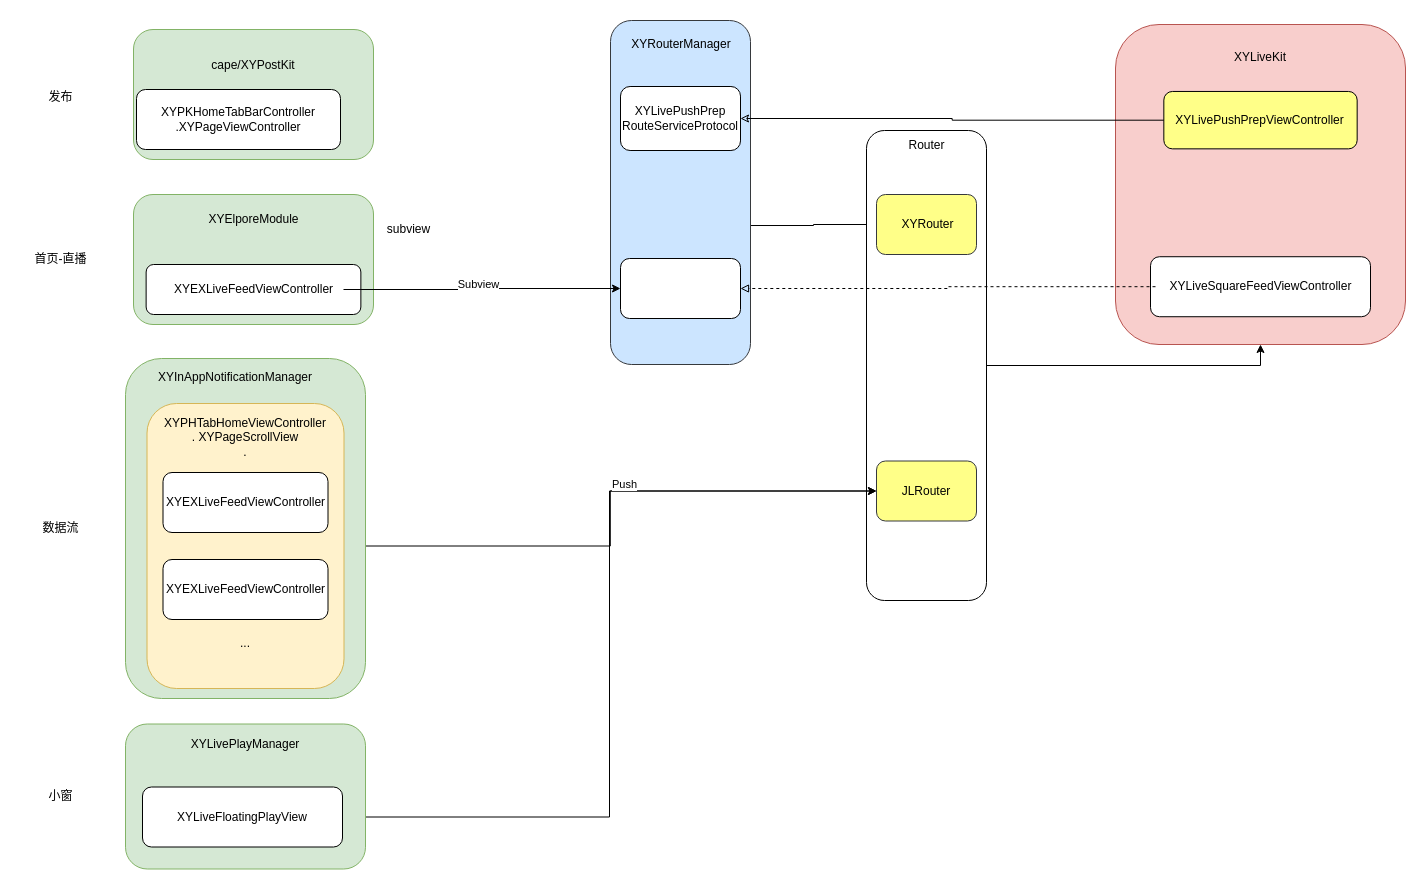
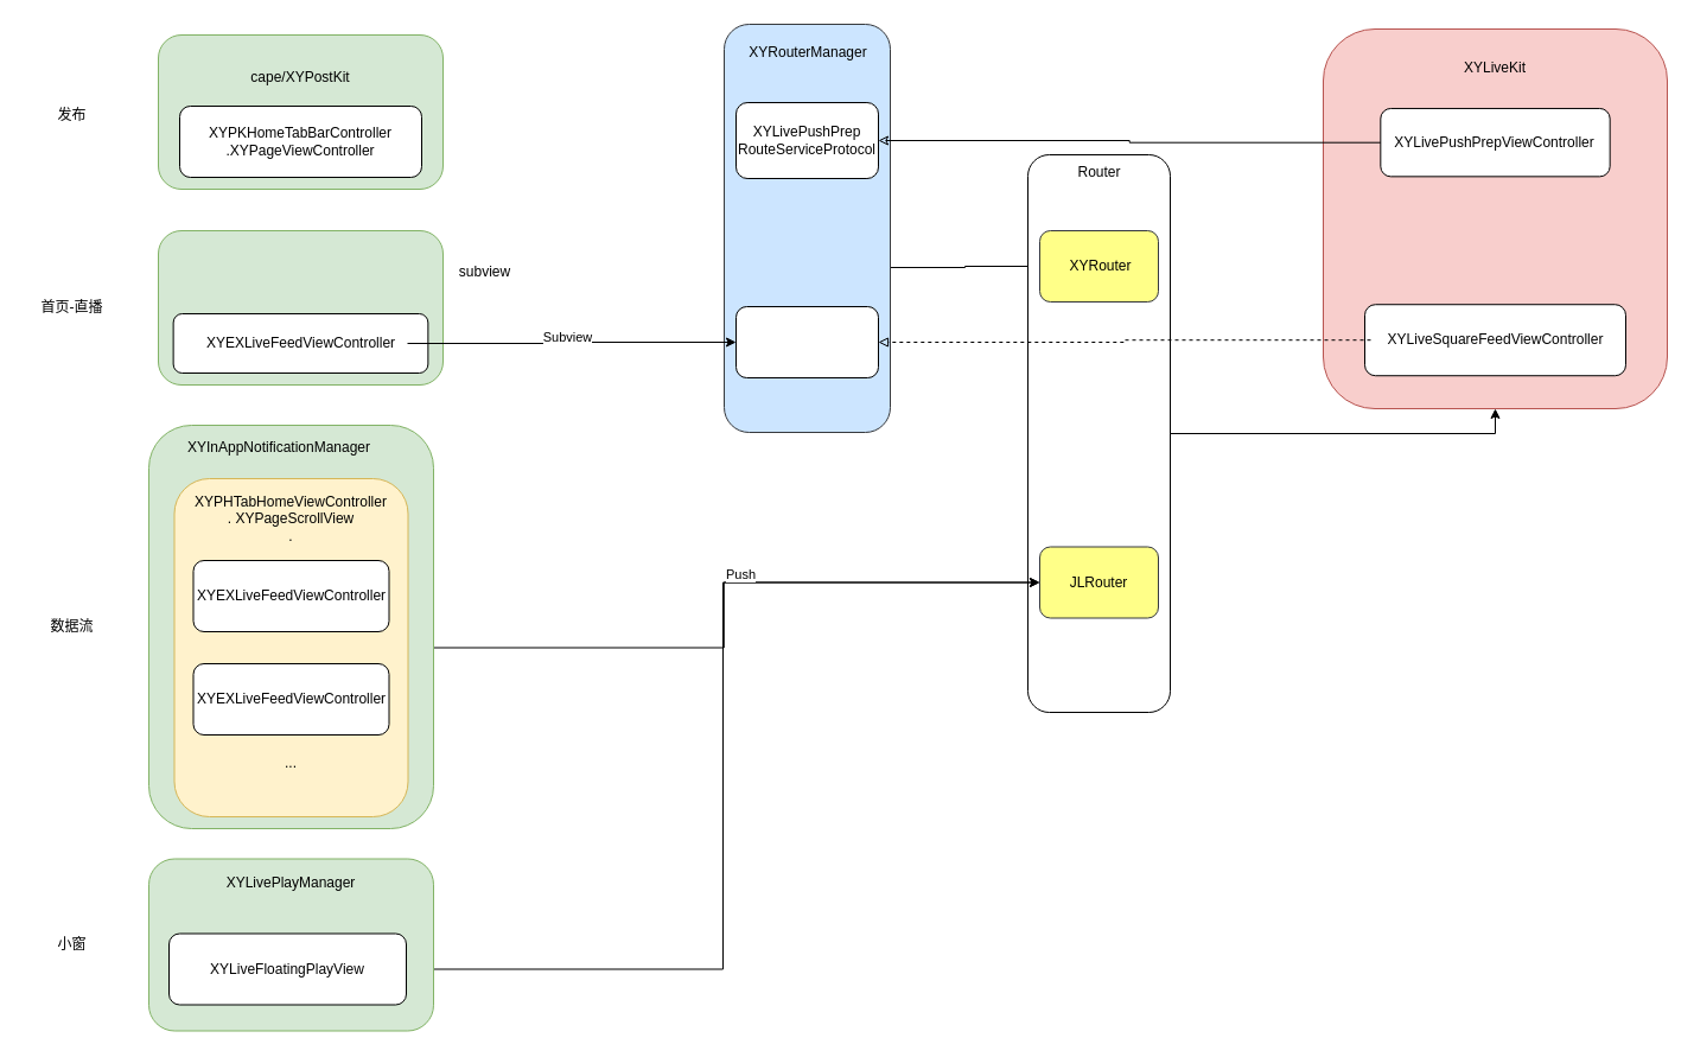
  <mxCell id="0" />
  <mxCell id="1" parent="0" />
  <mxCell id="2" style="edgeStyle=orthogonalEdgeStyle;rounded=0;orthogonalLoop=1;jettySize=auto;html=1;entryX=0;entryY=0.5;entryDx=0;entryDy=0;exitX=0.986;exitY=0.596;exitDx=0;exitDy=0;exitPerimeter=0;" edge="1" parent="1" source="3" target="36"><mxGeometry relative="1" as="geometry" /></mxCell>
  <mxCell id="3" value="" style="rounded=1;whiteSpace=wrap;html=1;fillColor=#cce5ff;strokeColor=#36393d;" parent="1" vertex="1"><mxGeometry x="610" y="20" width="140" height="344" as="geometry" /></mxCell>
  <mxCell id="4" value="XYLivePushPrep&lt;br&gt;RouteServiceProtocol" style="rounded=1;html=1;whiteSpace=wrap;" parent="1" vertex="1"><mxGeometry x="620" y="86" width="120" height="64" as="geometry" /></mxCell>
  <mxCell id="5" value="XYRouterManager" style="text;html=1;strokeColor=none;fillColor=none;align=center;verticalAlign=middle;whiteSpace=wrap;rounded=0;" parent="1" vertex="1"><mxGeometry x="651" y="29" width="60" height="30" as="geometry" /></mxCell>
  <mxCell id="6" value="" style="group;" parent="1" vertex="1" connectable="0"><mxGeometry x="133" y="29" width="240" height="130" as="geometry" /></mxCell>
  <mxCell id="7" value="" style="rounded=1;whiteSpace=wrap;html=1;fillColor=#d5e8d4;strokeColor=#82b366;" parent="6" vertex="1"><mxGeometry x="2.842e-14" width="240.0" height="130" as="geometry" /></mxCell>
  <mxCell id="8" value="cape/XYPostKit" style="text;html=1;strokeColor=none;fillColor=none;align=center;verticalAlign=middle;whiteSpace=wrap;rounded=0;" parent="6" vertex="1"><mxGeometry x="84" y="21" width="72.0" height="30" as="geometry" /></mxCell>
- <mxCell id="9" value="XYPKHomeTabBarController&lt;br&gt;.XYPageViewController" style="rounded=1;whiteSpace=wrap;html=1;" parent="6" vertex="1"><mxGeometry x="3" y="60" width="204.0" height="60" as="geometry" /></mxCell>
+ <mxCell id="9" value="XYPKHomeTabBarController&lt;br&gt;.XYPageViewController" style="rounded=1;whiteSpace=wrap;html=1;" parent="6" vertex="1"><mxGeometry x="18.0" y="60" width="204.0" height="60" as="geometry" /></mxCell>
  <mxCell id="10" value="发布" style="text;html=1;align=center;verticalAlign=middle;resizable=0;points=[];autosize=1;strokeColor=none;fillColor=none;fontSize=12;fontFamily=Helvetica;fontColor=default;" parent="1" vertex="1"><mxGeometry x="35" y="82" width="50" height="30" as="geometry" /></mxCell>
  <mxCell id="11" value="首页-直播" style="text;html=1;align=center;verticalAlign=middle;resizable=0;points=[];autosize=1;strokeColor=none;fillColor=none;fontSize=12;fontFamily=Helvetica;fontColor=default;" parent="1" vertex="1"><mxGeometry x="20" y="244" width="80" height="30" as="geometry" /></mxCell>
  <mxCell id="12" value="数据流" style="text;html=1;align=center;verticalAlign=middle;resizable=0;points=[];autosize=1;strokeColor=none;fillColor=none;fontSize=12;fontFamily=Helvetica;fontColor=default;" parent="1" vertex="1"><mxGeometry x="30" y="513" width="60" height="30" as="geometry" /></mxCell>
  <mxCell id="13" value="小窗" style="text;html=1;align=center;verticalAlign=middle;resizable=0;points=[];autosize=1;strokeColor=none;fillColor=none;fontSize=12;fontFamily=Helvetica;fontColor=default;" parent="1" vertex="1"><mxGeometry x="35" y="781" width="50" height="30" as="geometry" /></mxCell>
  <mxCell id="14" value="" style="group" parent="1" vertex="1" connectable="0"><mxGeometry x="133" y="194" width="310" height="130" as="geometry" /></mxCell>
  <mxCell id="15" value="subview" style="text;html=1;align=center;verticalAlign=middle;resizable=0;points=[];autosize=1;strokeColor=none;fillColor=none;fontSize=12;fontFamily=Helvetica;fontColor=default;" parent="14" vertex="1"><mxGeometry x="240" y="20" width="70" height="30" as="geometry" /></mxCell>
  <mxCell id="16" value="" style="group" vertex="1" connectable="0" parent="14"><mxGeometry width="240" height="130" as="geometry" /></mxCell>
  <mxCell id="17" value="" style="rounded=1;whiteSpace=wrap;html=1;pointerEvents=0;align=center;verticalAlign=top;fontFamily=Helvetica;fontSize=12;fillColor=#d5e8d4;strokeColor=#82b366;" parent="16" vertex="1"><mxGeometry width="240" height="130" as="geometry" /></mxCell>
- <mxCell id="18" value="XYElporeModule" style="text;html=1;align=center;verticalAlign=middle;resizable=0;points=[];autosize=1;strokeColor=none;fillColor=none;fontSize=12;fontFamily=Helvetica;fontColor=default;" parent="16" vertex="1"><mxGeometry x="65" y="10" width="110" height="30" as="geometry" /></mxCell>
  <mxCell id="19" value="" style="rounded=1;whiteSpace=wrap;html=1;pointerEvents=0;align=center;verticalAlign=top;fontFamily=Helvetica;fontSize=12;" parent="16" vertex="1"><mxGeometry x="12.632" y="70" width="214.737" height="50" as="geometry" /></mxCell>
  <mxCell id="20" value="XYEXLiveFeedViewController" style="text;html=1;align=center;verticalAlign=middle;resizable=0;points=[];autosize=1;strokeColor=none;fillColor=none;fontSize=12;fontFamily=Helvetica;fontColor=default;" parent="16" vertex="1"><mxGeometry x="30" y="80" width="180" height="30" as="geometry" /></mxCell>
  <mxCell id="21" style="edgeStyle=orthogonalEdgeStyle;rounded=0;orthogonalLoop=1;jettySize=auto;html=1;entryX=0;entryY=0.5;entryDx=0;entryDy=0;fontFamily=Helvetica;fontSize=12;fontColor=default;" parent="1" source="20" target="32" edge="1"><mxGeometry relative="1" as="geometry" /></mxCell>
  <mxCell id="22" value="Subview" style="edgeLabel;html=1;align=center;verticalAlign=middle;resizable=0;points=[];" vertex="1" connectable="0" parent="21"><mxGeometry x="-0.043" y="6" relative="1" as="geometry"><mxPoint x="1" as="offset" /></mxGeometry></mxCell>
  <mxCell id="23" value="" style="group" parent="1" vertex="1" connectable="0"><mxGeometry x="1115.001" y="24.005" width="290.0" height="440" as="geometry" /></mxCell>
  <mxCell id="24" value="" style="group" vertex="1" connectable="0" parent="23"><mxGeometry width="290" height="320" as="geometry" /></mxCell>
  <mxCell id="25" value="" style="rounded=1;whiteSpace=wrap;html=1;fillColor=#f8cecc;strokeColor=#b85450;" parent="24" vertex="1"><mxGeometry width="290" height="320" as="geometry" /></mxCell>
  <mxCell id="26" value="XYLiveKit" style="text;html=1;strokeColor=none;fillColor=none;align=center;verticalAlign=middle;whiteSpace=wrap;rounded=0;" parent="24" vertex="1"><mxGeometry x="112.778" y="19.13" width="64.444" height="28.696" as="geometry" /></mxCell>
- <mxCell id="27" value="XYLivePushPrepViewController" style="rounded=1;whiteSpace=wrap;html=1;fillColor=#ffff88;" parent="24" vertex="1"><mxGeometry x="48.333" y="66.957" width="193.333" height="57.391" as="geometry" /></mxCell>
+ <mxCell id="27" value="XYLivePushPrepViewController" style="rounded=1;whiteSpace=wrap;html=1;" parent="24" vertex="1"><mxGeometry x="48.333" y="66.957" width="193.333" height="57.391" as="geometry" /></mxCell>
  <mxCell id="28" value="" style="group" parent="24" vertex="1" connectable="0"><mxGeometry x="34.999" y="232.215" width="220" height="60" as="geometry" /></mxCell>
  <mxCell id="29" value="" style="rounded=1;whiteSpace=wrap;html=1;pointerEvents=0;align=center;verticalAlign=top;fontFamily=Helvetica;fontSize=12;" parent="28" vertex="1"><mxGeometry width="220" height="60" as="geometry" /></mxCell>
  <mxCell id="30" value="XYLiveSquareFeedViewController" style="text;html=1;align=center;verticalAlign=middle;resizable=0;points=[];autosize=1;strokeColor=none;fillColor=none;fontSize=12;fontFamily=Helvetica;fontColor=default;" parent="28" vertex="1"><mxGeometry x="5" y="15" width="210" height="30" as="geometry" /></mxCell>
  <mxCell id="31" value="" style="group" parent="1" vertex="1" connectable="0"><mxGeometry x="620" y="258" width="120" height="60" as="geometry" /></mxCell>
  <mxCell id="32" value="" style="rounded=1;whiteSpace=wrap;html=1;pointerEvents=0;align=center;verticalAlign=top;fontFamily=Helvetica;fontSize=12;" parent="31" vertex="1"><mxGeometry width="120" height="60" as="geometry" /></mxCell>
  <mxCell id="33" style="edgeStyle=orthogonalEdgeStyle;rounded=0;orthogonalLoop=1;jettySize=auto;html=1;entryX=0.5;entryY=1;entryDx=0;entryDy=0;" edge="1" parent="1" source="34" target="25"><mxGeometry relative="1" as="geometry" /></mxCell>
  <mxCell id="34" value="" style="rounded=1;whiteSpace=wrap;html=1;pointerEvents=0;align=center;verticalAlign=top;fontFamily=Helvetica;fontSize=12;" parent="1" vertex="1"><mxGeometry x="866" y="130" width="120" height="470" as="geometry" /></mxCell>
  <mxCell id="35" value="" style="group;" vertex="1" connectable="0" parent="1"><mxGeometry x="876" y="194" width="100" height="60" as="geometry" /></mxCell>
  <mxCell id="36" value="" style="rounded=1;whiteSpace=wrap;html=1;fillColor=#ffff88;strokeColor=#36393d;" vertex="1" parent="35"><mxGeometry width="100" height="60.0" as="geometry" /></mxCell>
  <mxCell id="37" value="XYRouter" style="text;html=1;align=center;verticalAlign=middle;resizable=0;points=[];autosize=1;strokeColor=none;fillColor=none;" parent="35" vertex="1"><mxGeometry x="10.667" y="15.0" width="80" height="30" as="geometry" /></mxCell>
  <mxCell id="38" value="Router" style="text;html=1;align=center;verticalAlign=middle;resizable=0;points=[];autosize=1;strokeColor=none;fillColor=none;" vertex="1" parent="1"><mxGeometry x="896" y="130" width="60" height="30" as="geometry" /></mxCell>
  <mxCell id="39" style="edgeStyle=orthogonalEdgeStyle;rounded=0;orthogonalLoop=1;jettySize=auto;html=1;entryX=0;entryY=0.5;entryDx=0;entryDy=0;" edge="1" parent="1" source="45" target="57"><mxGeometry relative="1" as="geometry" /></mxCell>
  <mxCell id="40" style="edgeStyle=orthogonalEdgeStyle;rounded=0;orthogonalLoop=1;jettySize=auto;html=1;entryX=0;entryY=0.5;entryDx=0;entryDy=0;" edge="1" parent="1" source="54" target="57"><mxGeometry relative="1" as="geometry" /></mxCell>
  <mxCell id="41" value="Push" style="edgeLabel;html=1;align=center;verticalAlign=middle;resizable=0;points=[];" vertex="1" connectable="0" parent="40"><mxGeometry x="0.414" y="7" relative="1" as="geometry"><mxPoint x="-1" as="offset" /></mxGeometry></mxCell>
  <mxCell id="42" value="" style="group" vertex="1" connectable="0" parent="1"><mxGeometry x="125" y="358" width="240" height="340" as="geometry" /></mxCell>
  <mxCell id="43" value="" style="rounded=1;whiteSpace=wrap;html=1;fillColor=#d5e8d4;strokeColor=#82b366;" vertex="1" parent="42"><mxGeometry width="240" height="340" as="geometry" /></mxCell>
  <mxCell id="44" value="" style="group" vertex="1" connectable="0" parent="42"><mxGeometry x="21.5" y="45" width="197" height="285" as="geometry" /></mxCell>
  <mxCell id="45" value="" style="rounded=1;whiteSpace=wrap;html=1;fillColor=#fff2cc;strokeColor=#d6b656;" vertex="1" parent="44"><mxGeometry width="197" height="285" as="geometry" /></mxCell>
  <mxCell id="46" value="XYPHTabHomeViewController&lt;br&gt;.&amp;nbsp;XYPageScrollView&lt;br&gt;." style="text;html=1;strokeColor=none;fillColor=none;align=center;verticalAlign=middle;whiteSpace=wrap;rounded=0;" vertex="1" parent="44"><mxGeometry x="68.5" y="19" width="60" height="30" as="geometry" /></mxCell>
  <mxCell id="47" value="XYEXLiveFeedViewController" style="rounded=1;whiteSpace=wrap;html=1;" vertex="1" parent="44"><mxGeometry x="16" y="69" width="165" height="60" as="geometry" /></mxCell>
  <mxCell id="48" value="XYEXLiveFeedViewController" style="rounded=1;whiteSpace=wrap;html=1;" vertex="1" parent="44"><mxGeometry x="16" y="156" width="165" height="60" as="geometry" /></mxCell>
  <mxCell id="49" value="..." style="text;html=1;strokeColor=none;fillColor=none;align=center;verticalAlign=middle;whiteSpace=wrap;rounded=0;" vertex="1" parent="44"><mxGeometry x="68.5" y="225" width="60" height="30" as="geometry" /></mxCell>
  <mxCell id="50" value="XYInAppNotificationManager" style="text;html=1;strokeColor=none;fillColor=none;align=center;verticalAlign=middle;whiteSpace=wrap;rounded=0;" vertex="1" parent="42"><mxGeometry x="80" y="4" width="60" height="30" as="geometry" /></mxCell>
  <mxCell id="51" value="" style="group" vertex="1" connectable="0" parent="1"><mxGeometry x="125" y="723.5" width="240" height="145" as="geometry" /></mxCell>
  <mxCell id="52" value="" style="rounded=1;whiteSpace=wrap;html=1;fillColor=#d5e8d4;strokeColor=#82b366;" vertex="1" parent="51"><mxGeometry width="240" height="145" as="geometry" /></mxCell>
  <mxCell id="53" value="XYLivePlayManager" style="text;html=1;strokeColor=none;fillColor=none;align=center;verticalAlign=middle;whiteSpace=wrap;rounded=0;" vertex="1" parent="51"><mxGeometry x="90" y="5" width="60" height="30" as="geometry" /></mxCell>
  <mxCell id="54" value="XYLiveFloatingPlayView" style="rounded=1;whiteSpace=wrap;html=1;" vertex="1" parent="51"><mxGeometry x="17" y="63" width="200" height="60" as="geometry" /></mxCell>
  <mxCell id="55" style="edgeStyle=orthogonalEdgeStyle;rounded=0;orthogonalLoop=1;jettySize=auto;html=1;dashed=0;endArrow=classic;endFill=0;" edge="1" parent="1" source="27" target="4"><mxGeometry relative="1" as="geometry" /></mxCell>
  <mxCell id="56" style="edgeStyle=orthogonalEdgeStyle;rounded=0;orthogonalLoop=1;jettySize=auto;html=1;entryX=1;entryY=0.5;entryDx=0;entryDy=0;dashed=1;endArrow=block;endFill=0;" edge="1" parent="1" source="30" target="32"><mxGeometry relative="1" as="geometry" /></mxCell>
  <mxCell id="57" value="JLRouter" style="rounded=1;whiteSpace=wrap;html=1;fillColor=#ffff88;strokeColor=#36393d;" vertex="1" parent="1"><mxGeometry x="876" y="460.5" width="100" height="60" as="geometry" /></mxCell>
